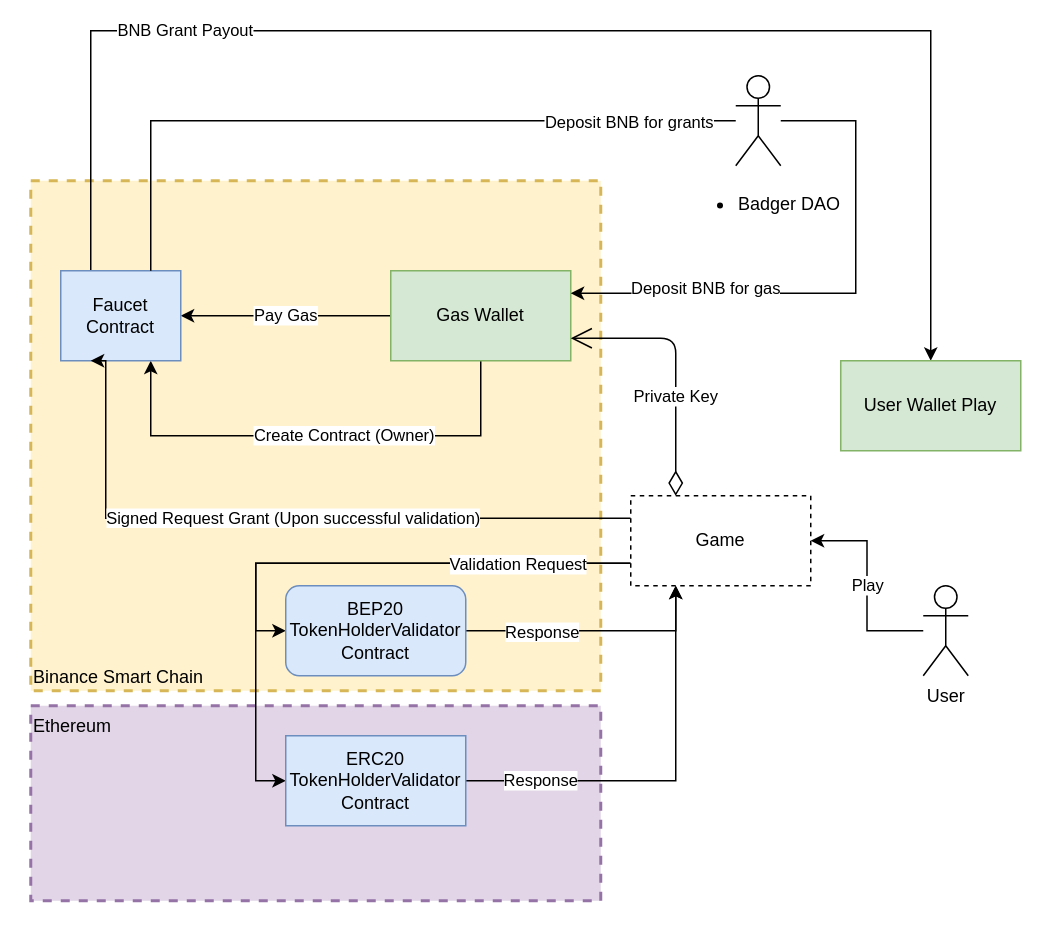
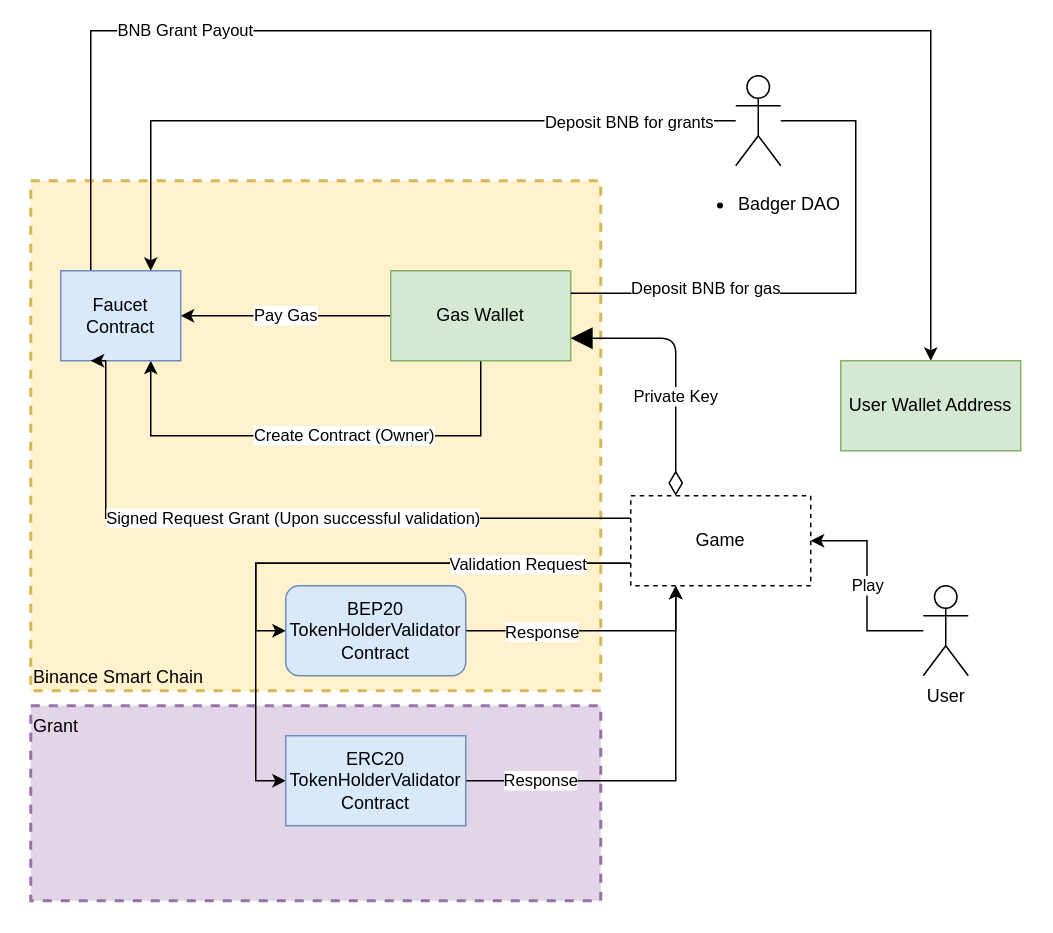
  <mxCell id="0" />
  <mxCell id="1" parent="0" />
  <mxCell id="2" value="Binance Smart Chain" style="rounded=0;whiteSpace=wrap;html=1;dashed=1;strokeWidth=2;align=left;verticalAlign=bottom;fillColor=#fff2cc;strokeColor=#d6b656;" vertex="1" parent="1"><mxGeometry x="20" y="120" width="380" height="340" as="geometry" /></mxCell>
- <mxCell id="3" value="Ethereum" style="rounded=0;whiteSpace=wrap;html=1;dashed=1;strokeWidth=2;align=left;verticalAlign=top;fillColor=#e1d5e7;strokeColor=#9673a6;" vertex="1" parent="1"><mxGeometry x="20" y="470" width="380" height="130" as="geometry" /></mxCell>
+ <mxCell id="3" value="Grant" style="rounded=0;whiteSpace=wrap;html=1;dashed=1;strokeWidth=2;align=left;verticalAlign=top;fillColor=#e1d5e7;strokeColor=#9673a6;" vertex="1" parent="1"><mxGeometry x="20" y="470" width="380" height="130" as="geometry" /></mxCell>
  <mxCell id="4" value="Pay Gas" style="edgeStyle=orthogonalEdgeStyle;rounded=0;orthogonalLoop=1;jettySize=auto;html=1;entryX=1;entryY=0.5;entryDx=0;entryDy=0;" parent="1" source="6" target="9" edge="1"><mxGeometry relative="1" as="geometry" /></mxCell>
  <mxCell id="5" value="Create Contract (Owner)" style="edgeStyle=orthogonalEdgeStyle;rounded=0;orthogonalLoop=1;jettySize=auto;html=1;exitX=0.5;exitY=1;exitDx=0;exitDy=0;entryX=0.75;entryY=1;entryDx=0;entryDy=0;" parent="1" source="6" target="9" edge="1"><mxGeometry x="-0.118" relative="1" as="geometry"><mxPoint as="offset" /><Array as="points"><mxPoint x="310" y="290" /><mxPoint x="130" y="290" /></Array></mxGeometry></mxCell>
  <mxCell id="6" value="Gas Wallet" style="rounded=0;whiteSpace=wrap;html=1;fillColor=#d5e8d4;strokeColor=#82b366;" parent="1" vertex="1"><mxGeometry x="260" y="180" width="120" height="60" as="geometry" /></mxCell>
  <mxCell id="7" style="edgeStyle=orthogonalEdgeStyle;rounded=0;orthogonalLoop=1;jettySize=auto;html=1;entryX=0.5;entryY=0;entryDx=0;entryDy=0;exitX=0.25;exitY=0;exitDx=0;exitDy=0;" edge="1" parent="1" source="9" target="15"><mxGeometry relative="1" as="geometry"><Array as="points"><mxPoint x="70" y="20" /><mxPoint x="620" y="20" /><mxPoint x="620" y="240" /></Array></mxGeometry></mxCell>
  <mxCell id="8" value="BNB Grant Payout" style="edgeLabel;html=1;align=center;verticalAlign=middle;resizable=0;points=[];" vertex="1" connectable="0" parent="7"><mxGeometry x="-0.579" y="1" relative="1" as="geometry"><mxPoint x="24" as="offset" /></mxGeometry></mxCell>
  <mxCell id="9" value="Faucet Contract" style="rounded=0;whiteSpace=wrap;html=1;fillColor=#dae8fc;strokeColor=#6c8ebf;" parent="1" vertex="1"><mxGeometry x="40" y="180" width="80" height="60" as="geometry" /></mxCell>
  <mxCell id="10" value="Signed Request Grant (Upon successful validation)" style="edgeStyle=orthogonalEdgeStyle;rounded=0;orthogonalLoop=1;jettySize=auto;html=1;exitX=0;exitY=0.25;exitDx=0;exitDy=0;entryX=0.25;entryY=1;entryDx=0;entryDy=0;" parent="1" source="14" target="9" edge="1"><mxGeometry x="-0.032" relative="1" as="geometry"><mxPoint as="offset" /><Array as="points"><mxPoint x="70" y="345" /></Array></mxGeometry></mxCell>
  <mxCell id="11" style="edgeStyle=orthogonalEdgeStyle;rounded=0;orthogonalLoop=1;jettySize=auto;html=1;exitX=0;exitY=0.75;exitDx=0;exitDy=0;entryX=0;entryY=0.5;entryDx=0;entryDy=0;" edge="1" parent="1" source="14" target="28"><mxGeometry relative="1" as="geometry"><Array as="points"><mxPoint x="170" y="375" /><mxPoint x="170" y="420" /></Array></mxGeometry></mxCell>
  <mxCell id="12" style="edgeStyle=orthogonalEdgeStyle;rounded=0;orthogonalLoop=1;jettySize=auto;html=1;entryX=0;entryY=0.5;entryDx=0;entryDy=0;exitX=0;exitY=0.75;exitDx=0;exitDy=0;" edge="1" parent="1" source="14" target="25"><mxGeometry relative="1" as="geometry" /></mxCell>
  <mxCell id="13" value="Validation Request" style="edgeLabel;html=1;align=center;verticalAlign=middle;resizable=0;points=[];" vertex="1" connectable="0" parent="12"><mxGeometry x="-0.318" relative="1" as="geometry"><mxPoint x="66" as="offset" /></mxGeometry></mxCell>
  <mxCell id="14" value="Game" style="rounded=0;whiteSpace=wrap;html=1;dashed=1;" parent="1" vertex="1"><mxGeometry x="420" y="330" width="120" height="60" as="geometry" /></mxCell>
- <mxCell id="15" value="User Wallet Play" style="rounded=0;whiteSpace=wrap;html=1;fillColor=#d5e8d4;strokeColor=#82b366;" parent="1" vertex="1"><mxGeometry x="560" y="240" width="120" height="60" as="geometry" /></mxCell>
- <mxCell id="16" value="Private Key" style="endArrow=open;html=1;endSize=12;startArrow=diamondThin;startSize=14;startFill=0;edgeStyle=orthogonalEdgeStyle;exitX=0.25;exitY=0;exitDx=0;exitDy=0;entryX=1;entryY=0.75;entryDx=0;entryDy=0;" parent="1" source="14" target="6" edge="1"><mxGeometry x="-0.243" relative="1" as="geometry"><mxPoint x="240" y="300" as="sourcePoint" /><mxPoint x="400" y="300" as="targetPoint" /><mxPoint as="offset" /></mxGeometry></mxCell>
+ <mxCell id="15" value="User Wallet Address" style="rounded=0;whiteSpace=wrap;html=1;fillColor=#d5e8d4;strokeColor=#82b366;" parent="1" vertex="1"><mxGeometry x="560" y="240" width="120" height="60" as="geometry" /></mxCell>
+ <mxCell id="16" value="Private Key" style="endArrow=block;html=1;endSize=12;startArrow=diamondThin;startSize=14;startFill=0;edgeStyle=orthogonalEdgeStyle;exitX=0.25;exitY=0;exitDx=0;exitDy=0;entryX=1;entryY=0.75;entryDx=0;entryDy=0;" parent="1" source="14" target="6" edge="1"><mxGeometry x="-0.243" relative="1" as="geometry"><mxPoint x="240" y="300" as="sourcePoint" /><mxPoint x="400" y="300" as="targetPoint" /><mxPoint as="offset" /></mxGeometry></mxCell>
  <mxCell id="17" value="Play" style="edgeStyle=orthogonalEdgeStyle;rounded=0;orthogonalLoop=1;jettySize=auto;html=1;" parent="1" source="18" target="14" edge="1"><mxGeometry relative="1" as="geometry" /></mxCell>
  <mxCell id="18" value="User" style="shape=umlActor;verticalLabelPosition=bottom;verticalAlign=top;html=1;" parent="1" vertex="1"><mxGeometry x="615" y="390" width="30" height="60" as="geometry" /></mxCell>
- <mxCell id="19" style="edgeStyle=orthogonalEdgeStyle;rounded=0;orthogonalLoop=1;jettySize=auto;html=1;entryX=0.75;entryY=0;entryDx=0;entryDy=0;endArrow=none;" parent="1" source="23" target="9" edge="1"><mxGeometry relative="1" as="geometry" /></mxCell>
+ <mxCell id="19" style="edgeStyle=orthogonalEdgeStyle;rounded=0;orthogonalLoop=1;jettySize=auto;html=1;entryX=0.75;entryY=0;entryDx=0;entryDy=0;" parent="1" source="23" target="9" edge="1"><mxGeometry relative="1" as="geometry" /></mxCell>
  <mxCell id="20" value="Deposit BNB for grants" style="edgeLabel;html=1;align=center;verticalAlign=middle;resizable=0;points=[];" parent="19" vertex="1" connectable="0"><mxGeometry x="-0.133" relative="1" as="geometry"><mxPoint x="140" as="offset" /></mxGeometry></mxCell>
- <mxCell id="21" style="edgeStyle=orthogonalEdgeStyle;rounded=0;orthogonalLoop=1;jettySize=auto;html=1;entryX=1;entryY=0.25;entryDx=0;entryDy=0;" parent="1" source="23" target="6" edge="1"><mxGeometry relative="1" as="geometry"><Array as="points"><mxPoint x="570" y="80" /><mxPoint x="570" y="195" /></Array></mxGeometry></mxCell>
+ <mxCell id="21" style="edgeStyle=orthogonalEdgeStyle;rounded=0;orthogonalLoop=1;jettySize=auto;html=1;entryX=1;entryY=0.25;entryDx=0;entryDy=0;endArrow=none;" parent="1" source="23" target="6" edge="1"><mxGeometry relative="1" as="geometry"><Array as="points"><mxPoint x="570" y="80" /><mxPoint x="570" y="195" /></Array></mxGeometry></mxCell>
  <mxCell id="22" value="Deposit BNB for gas" style="edgeLabel;html=1;align=center;verticalAlign=middle;resizable=0;points=[];" parent="21" vertex="1" connectable="0"><mxGeometry x="-0.162" y="-1" relative="1" as="geometry"><mxPoint x="-100" y="12" as="offset" /></mxGeometry></mxCell>
  <mxCell id="23" value="&lt;ul&gt;&lt;li&gt;Badger DAO&lt;/li&gt;&lt;/ul&gt;" style="shape=umlActor;verticalLabelPosition=bottom;verticalAlign=top;html=1;align=left;spacingLeft=-40;" parent="1" vertex="1"><mxGeometry x="490" y="50" width="30" height="60" as="geometry" /></mxCell>
  <mxCell id="24" value="Response" style="edgeStyle=orthogonalEdgeStyle;rounded=0;orthogonalLoop=1;jettySize=auto;html=1;entryX=0.25;entryY=1;entryDx=0;entryDy=0;" edge="1" parent="1" source="25" target="14"><mxGeometry x="-0.63" relative="1" as="geometry"><mxPoint as="offset" /></mxGeometry></mxCell>
  <mxCell id="25" value="ERC20 TokenHolderValidator&lt;br&gt;Contract" style="rounded=0;whiteSpace=wrap;html=1;fillColor=#dae8fc;strokeColor=#6c8ebf;" vertex="1" parent="1"><mxGeometry x="190" y="490" width="120" height="60" as="geometry" /></mxCell>
  <mxCell id="26" style="edgeStyle=orthogonalEdgeStyle;rounded=0;orthogonalLoop=1;jettySize=auto;html=1;entryX=0.25;entryY=1;entryDx=0;entryDy=0;" edge="1" parent="1" source="28" target="14"><mxGeometry relative="1" as="geometry" /></mxCell>
  <mxCell id="27" value="Response" style="edgeLabel;html=1;align=center;verticalAlign=middle;resizable=0;points=[];" vertex="1" connectable="0" parent="26"><mxGeometry x="-0.045" relative="1" as="geometry"><mxPoint x="-31" as="offset" /></mxGeometry></mxCell>
  <mxCell id="28" value="BEP20 TokenHolderValidator&lt;br&gt;Contract" style="whiteSpace=wrap;html=1;fillColor=#dae8fc;strokeColor=#6c8ebf;rounded=1;" vertex="1" parent="1"><mxGeometry x="190" y="390" width="120" height="60" as="geometry" /></mxCell>
